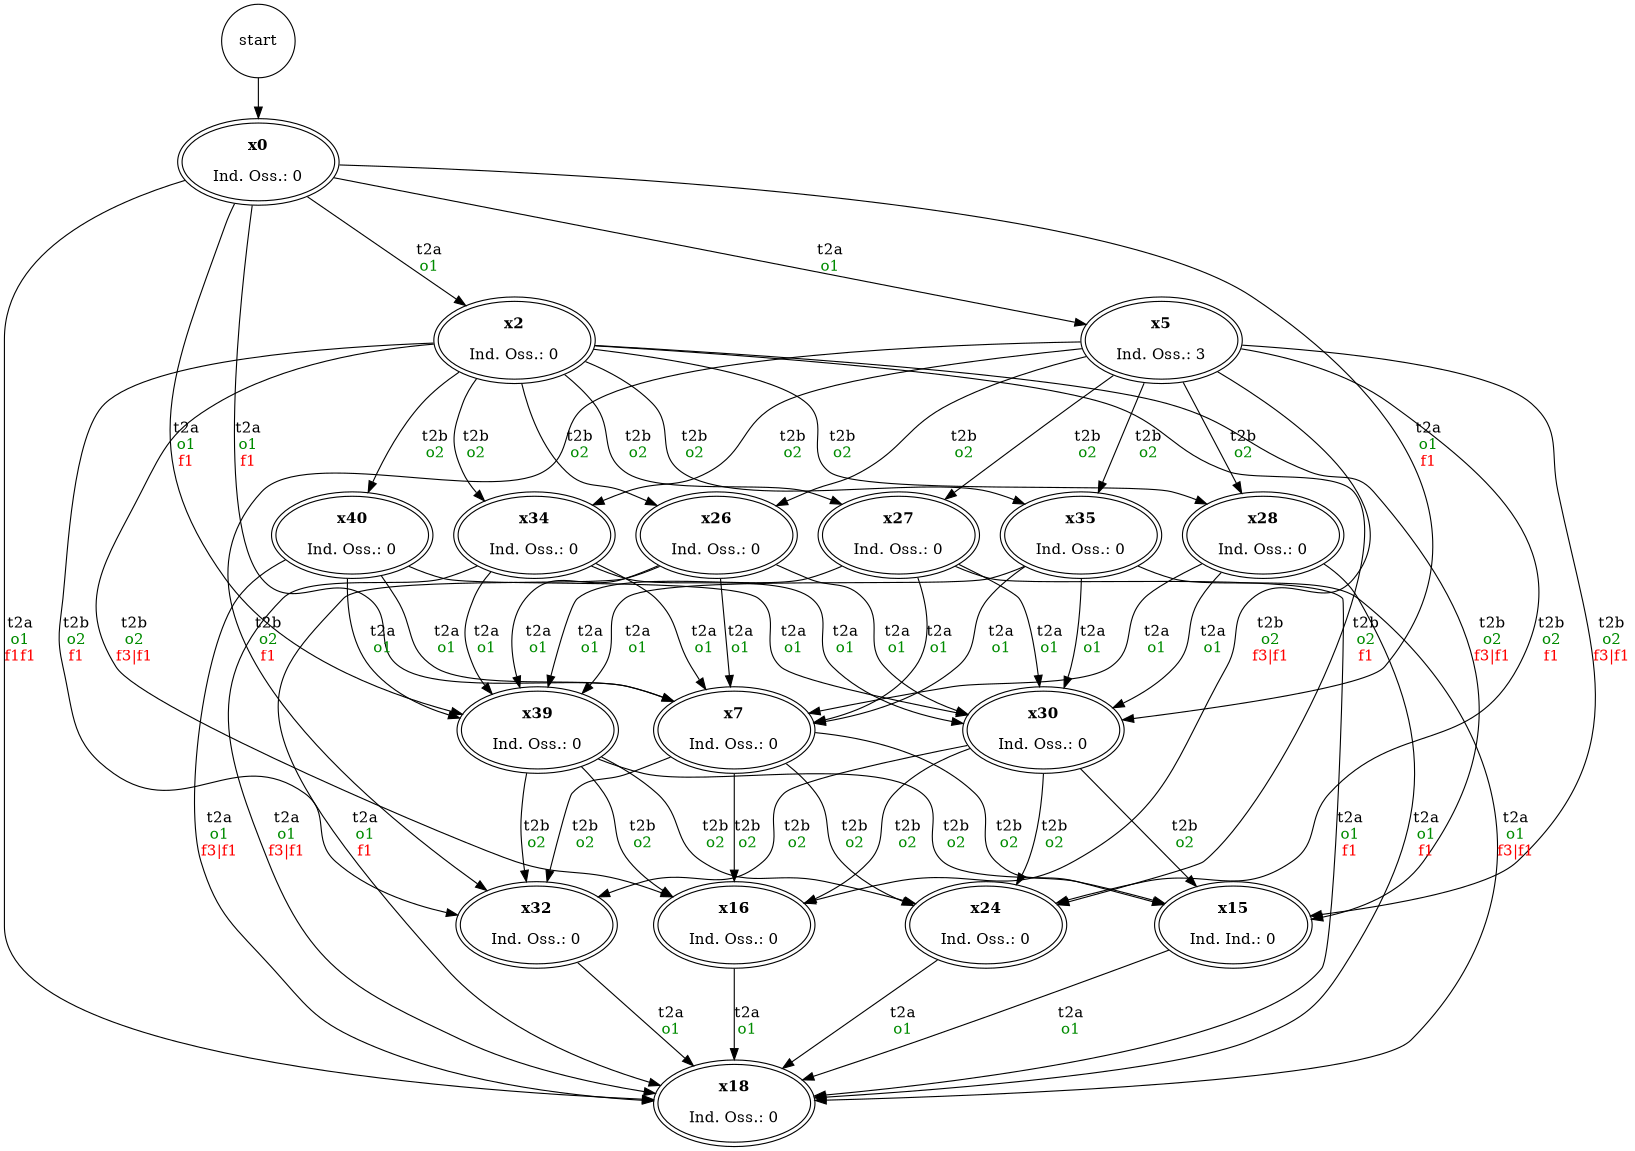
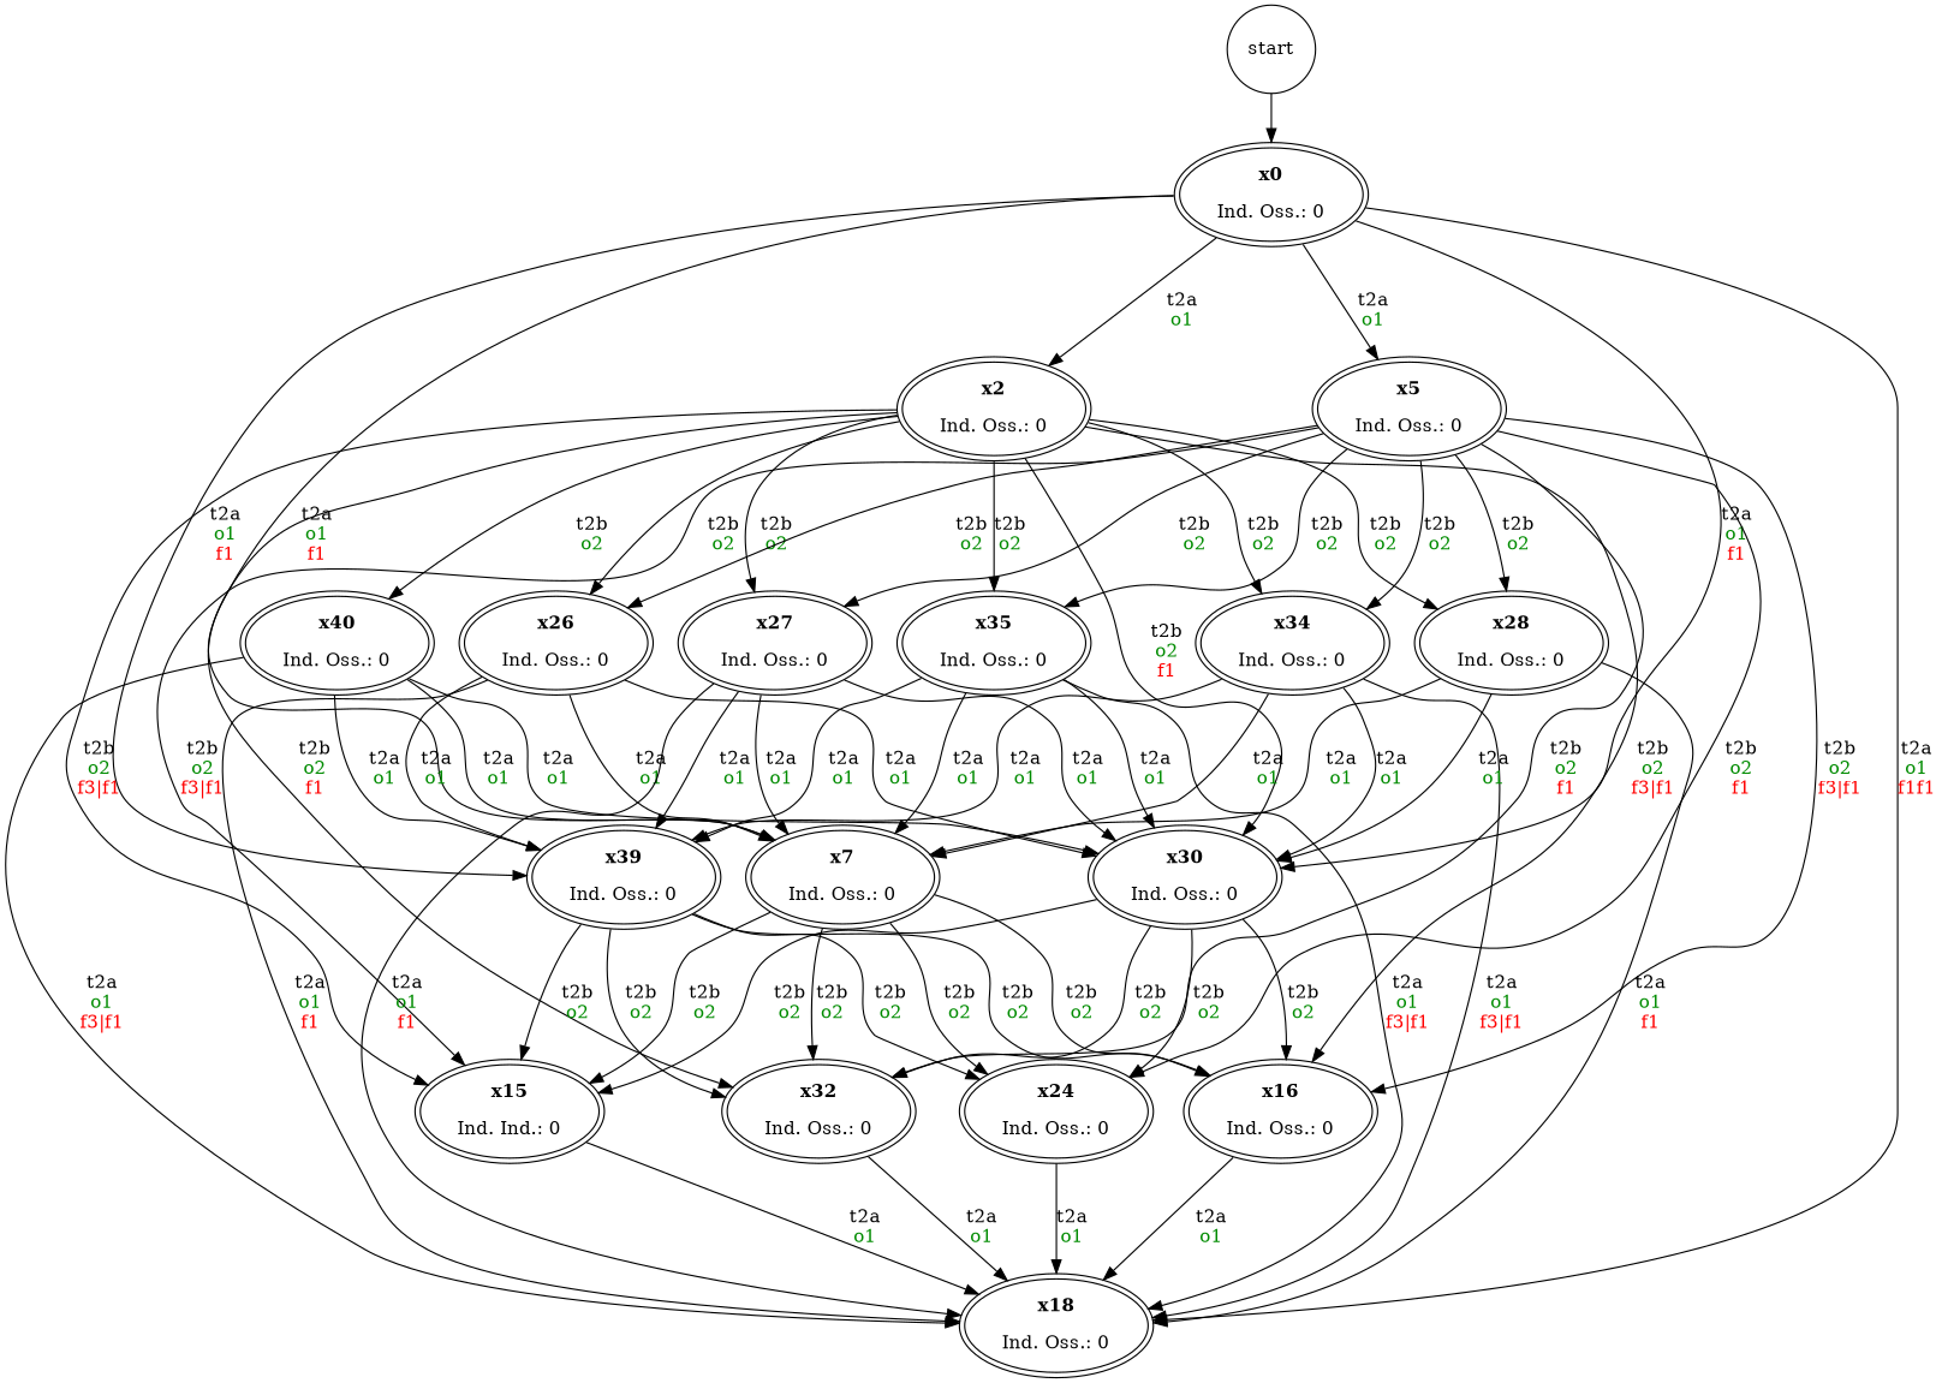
  digraph {
    node [peripheries=2]
    start [shape=circle peripheries=""]
    n2 [label=<<b>x0</b><br/> <br/>Ind. Oss.: 0>]
    n3 [label=<<b>x2</b><br/> <br/>Ind. Oss.: 0>]
    n4 [label=<<b>x39</b><br/> <br/>Ind. Oss.: 0>]
-   n5 [label=<<b>x5</b><br/> <br/>Ind. Oss.: 3>]
+   n5 [label=<<b>x5</b><br/> <br/>Ind. Oss.: 0>]
    n6 [label=<<b>x7</b><br/> <br/>Ind. Oss.: 0>]
    n7 [label=<<b>x18</b><br/> <br/>Ind. Oss.: 0>]
    n8 [label=<<b>x30</b><br/> <br/>Ind. Oss.: 0>]
    n9 [label=<<b>x34</b><br/> <br/>Ind. Oss.: 0>]
    n10 [label=<<b>x15</b><br/> <br/>Ind. Ind.: 0>]
    n11 [label=<<b>x16</b><br/> <br/>Ind. Oss.: 0>]
    n12 [label=<<b>x26</b><br/> <br/>Ind. Oss.: 0>]
    n13 [label=<<b>x24</b><br/> <br/>Ind. Oss.: 0>]
    n14 [label=<<b>x27</b><br/> <br/>Ind. Oss.: 0>]
    n15 [label=<<b>x28</b><br/> <br/>Ind. Oss.: 0>]
    n16 [label=<<b>x32</b><br/> <br/>Ind. Oss.: 0>]
    n17 [label=<<b>x35</b><br/> <br/>Ind. Oss.: 0>]
    n18 [label=<<b>x40</b><br/> <br/>Ind. Oss.: 0>]
    start -> n2
    n2 -> n3 [label=<<br/>t2a<br/><font color="green4">o1</font>>]
    n2 -> n4 [label=<<br/>t2a<br/><font color="green4">o1</font><br/><font color="red">f1</font>>]
    n2 -> n5 [label=<<br/>t2a<br/><font color="green4">o1</font>>]
    n2 -> n6 [label=<<br/>t2a<br/><font color="green4">o1</font><br/><font color="red">f1</font>>]
    n2 -> n7 [label=<<br/>t2a<br/><font color="green4">o1</font><br/><font color="red">f1f1</font>>]
    n2 -> n8 [label=<<br/>t2a<br/><font color="green4">o1</font><br/><font color="red">f1</font>>]
    n3 -> n9 [label=<<br/>t2b<br/><font color="green4">o2</font>>]
    n3 -> n10 [label=<<br/>t2b<br/><font color="green4">o2</font><br/><font color="red">f3|f1</font>>]
    n3 -> n11 [label=<<br/>t2b<br/><font color="green4">o2</font><br/><font color="red">f3|f1</font>>]
    n3 -> n12 [label=<<br/>t2b<br/><font color="green4">o2</font>>]
-   n3 -> n13 [label=<<br/>t2b<br/><font color="green4">o2</font><br/><font color="red">f1</font>>]
+   n3 -> n8 [label=<<br/>t2b<br/><font color="green4">o2</font><br/><font color="red">f1</font>>]
    n3 -> n14 [label=<<br/>t2b<br/><font color="green4">o2</font>>]
    n3 -> n15 [label=<<br/>t2b<br/><font color="green4">o2</font>>]
    n3 -> n16 [label=<<br/>t2b<br/><font color="green4">o2</font><br/><font color="red">f1</font>>]
    n3 -> n17 [label=<<br/>t2b<br/><font color="green4">o2</font>>]
    n3 -> n18 [label=<<br/>t2b<br/><font color="green4">o2</font>>]
    n4 -> n10 [label=<<br/>t2b<br/><font color="green4">o2</font>>]
    n4 -> n11 [label=<<br/>t2b<br/><font color="green4">o2</font>>]
    n4 -> n13 [label=<<br/>t2b<br/><font color="green4">o2</font>>]
    n4 -> n16 [label=<<br/>t2b<br/><font color="green4">o2</font>>]
    n5 -> n9 [label=<<br/>t2b<br/><font color="green4">o2</font>>]
    n5 -> n10 [label=<<br/>t2b<br/><font color="green4">o2</font><br/><font color="red">f3|f1</font>>]
    n5 -> n11 [label=<<br/>t2b<br/><font color="green4">o2</font><br/><font color="red">f3|f1</font>>]
    n5 -> n12 [label=<<br/>t2b<br/><font color="green4">o2</font>>]
    n5 -> n13 [label=<<br/>t2b<br/><font color="green4">o2</font><br/><font color="red">f1</font>>]
    n5 -> n14 [label=<<br/>t2b<br/><font color="green4">o2</font>>]
    n5 -> n15 [label=<<br/>t2b<br/><font color="green4">o2</font>>]
    n5 -> n16 [label=<<br/>t2b<br/><font color="green4">o2</font><br/><font color="red">f1</font>>]
    n5 -> n17 [label=<<br/>t2b<br/><font color="green4">o2</font>>]
    n6 -> n10 [label=<<br/>t2b<br/><font color="green4">o2</font>>]
    n6 -> n11 [label=<<br/>t2b<br/><font color="green4">o2</font>>]
    n6 -> n13 [label=<<br/>t2b<br/><font color="green4">o2</font>>]
    n6 -> n16 [label=<<br/>t2b<br/><font color="green4">o2</font>>]
    n8 -> n10 [label=<<br/>t2b<br/><font color="green4">o2</font>>]
    n8 -> n11 [label=<<br/>t2b<br/><font color="green4">o2</font>>]
    n8 -> n13 [label=<<br/>t2b<br/><font color="green4">o2</font>>]
    n8 -> n16 [label=<<br/>t2b<br/><font color="green4">o2</font>>]
    n9 -> n4 [label=<<br/>t2a<br/><font color="green4">o1</font>>]
    n9 -> n6 [label=<<br/>t2a<br/><font color="green4">o1</font>>]
    n9 -> n7 [label=<<br/>t2a<br/><font color="green4">o1</font><br/><font color="red">f3|f1</font>>]
    n9 -> n8 [label=<<br/>t2a<br/><font color="green4">o1</font>>]
    n10 -> n7 [label=<<br/>t2a<br/><font color="green4">o1</font>>]
    n11 -> n7 [label=<<br/>t2a<br/><font color="green4">o1</font>>]
    n12 -> n4 [label=<<br/>t2a<br/><font color="green4">o1</font>>]
    n12 -> n6 [label=<<br/>t2a<br/><font color="green4">o1</font>>]
    n12 -> n7 [label=<<br/>t2a<br/><font color="green4">o1</font><br/><font color="red">f1</font>>]
    n12 -> n8 [label=<<br/>t2a<br/><font color="green4">o1</font>>]
    n13 -> n7 [label=<<br/>t2a<br/><font color="green4">o1</font>>]
    n14 -> n4 [label=<<br/>t2a<br/><font color="green4">o1</font>>]
    n14 -> n6 [label=<<br/>t2a<br/><font color="green4">o1</font>>]
    n14 -> n7 [label=<<br/>t2a<br/><font color="green4">o1</font><br/><font color="red">f1</font>>]
    n14 -> n8 [label=<<br/>t2a<br/><font color="green4">o1</font>>]
    n15 -> n6 [label=<<br/>t2a<br/><font color="green4">o1</font>>]
    n15 -> n7 [label=<<br/>t2a<br/><font color="green4">o1</font><br/><font color="red">f1</font>>]
    n15 -> n8 [label=<<br/>t2a<br/><font color="green4">o1</font>>]
    n16 -> n7 [label=<<br/>t2a<br/><font color="green4">o1</font>>]
    n17 -> n4 [label=<<br/>t2a<br/><font color="green4">o1</font>>]
    n17 -> n6 [label=<<br/>t2a<br/><font color="green4">o1</font>>]
    n17 -> n7 [label=<<br/>t2a<br/><font color="green4">o1</font><br/><font color="red">f3|f1</font>>]
    n17 -> n8 [label=<<br/>t2a<br/><font color="green4">o1</font>>]
    n18 -> n4 [label=<<br/>t2a<br/><font color="green4">o1</font>>]
    n18 -> n6 [label=<<br/>t2a<br/><font color="green4">o1</font>>]
    n18 -> n7 [label=<<br/>t2a<br/><font color="green4">o1</font><br/><font color="red">f3|f1</font>>]
    n18 -> n8 [label=<<br/>t2a<br/><font color="green4">o1</font>>]
  }
